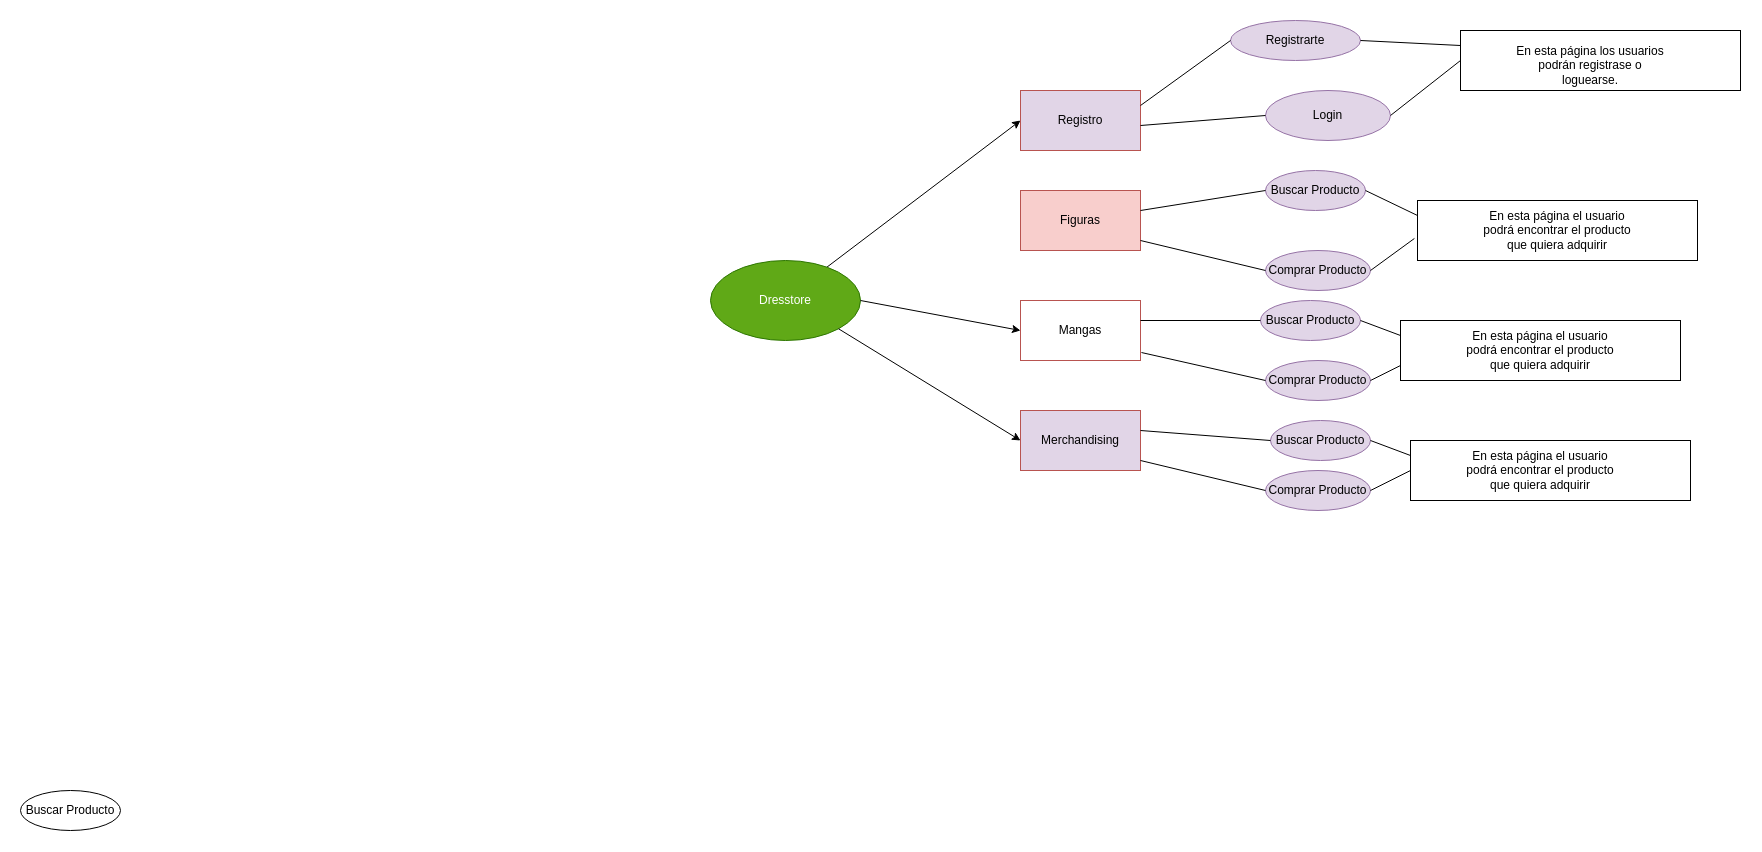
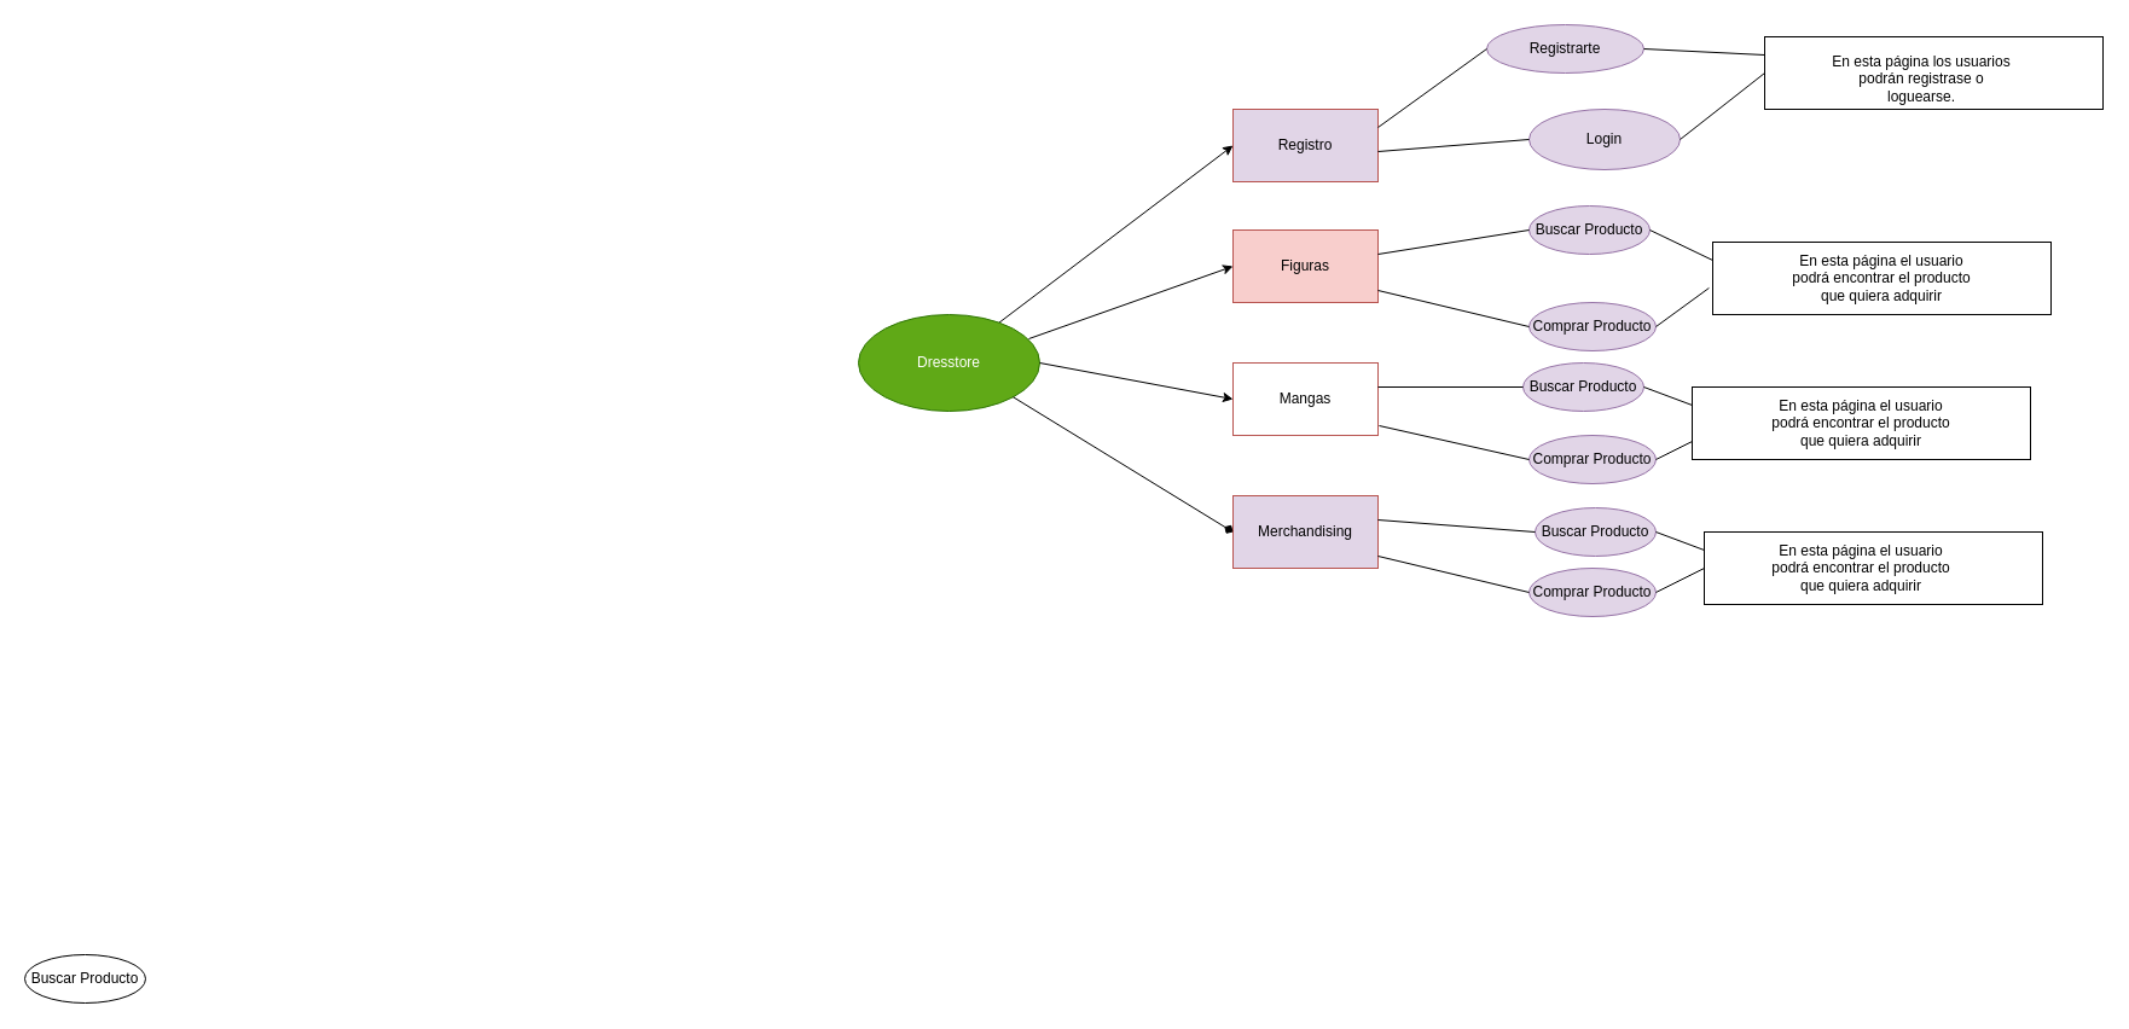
  <mxCell id="0" />
  <mxCell id="1" parent="0" />
  <mxCell id="2" style="rounded=0;orthogonalLoop=1;jettySize=auto;html=1;exitX=0;exitY=0.5;exitDx=0;exitDy=0;entryX=0;entryY=0.5;entryDx=0;entryDy=0;" parent="1" target="4" edge="1"><mxGeometry relative="1" as="geometry"><mxPoint x="822.003" y="269.996" as="sourcePoint" /><mxPoint x="1003.97" y="118.28" as="targetPoint" /></mxGeometry></mxCell>
  <mxCell id="3" value="Dresstore" style="ellipse;whiteSpace=wrap;html=1;fillColor=#60a917;fontColor=#ffffff;strokeColor=#2D7600;" parent="1" vertex="1"><mxGeometry x="710" y="260" width="150" height="80" as="geometry" /></mxCell>
  <mxCell id="4" value="Registro" style="rounded=0;whiteSpace=wrap;html=1;fillColor=#e1d5e7;strokeColor=#b85450;" parent="1" vertex="1"><mxGeometry x="1020" y="90" width="120" height="60" as="geometry" /></mxCell>
  <mxCell id="5" value="Figuras" style="rounded=0;whiteSpace=wrap;html=1;fillColor=#f8cecc;strokeColor=#b85450;" parent="1" vertex="1"><mxGeometry x="1020" y="190" width="120" height="60" as="geometry" /></mxCell>
  <mxCell id="6" value="Mangas" style="rounded=0;whiteSpace=wrap;html=1;fillColor=#ffffff;strokeColor=#b85450;" parent="1" vertex="1"><mxGeometry x="1020" y="300" width="120" height="60" as="geometry" /></mxCell>
  <mxCell id="7" value="Merchandising" style="rounded=0;whiteSpace=wrap;html=1;fillColor=#e1d5e7;strokeColor=#b85450;" parent="1" vertex="1"><mxGeometry x="1020" y="410" width="120" height="60" as="geometry" /></mxCell>
+ <mxCell id="8" value="" style="endArrow=classic;html=1;rounded=0;exitX=0.94;exitY=0.25;exitDx=0;exitDy=0;exitPerimeter=0;entryX=0;entryY=0.5;entryDx=0;entryDy=0;" parent="1" source="3" target="5" edge="1"><mxGeometry width="50" height="50" relative="1" as="geometry"><mxPoint x="860" y="290" as="sourcePoint" /><mxPoint x="910" y="240" as="targetPoint" /></mxGeometry></mxCell>
  <mxCell id="9" value="" style="endArrow=classic;html=1;rounded=0;exitX=1;exitY=0.5;exitDx=0;exitDy=0;entryX=0;entryY=0.5;entryDx=0;entryDy=0;" parent="1" source="3" target="6" edge="1"><mxGeometry width="50" height="50" relative="1" as="geometry"><mxPoint x="870" y="360" as="sourcePoint" /><mxPoint x="920" y="310" as="targetPoint" /></mxGeometry></mxCell>
- <mxCell id="10" value="" style="endArrow=classic;html=1;rounded=0;exitX=1;exitY=1;exitDx=0;exitDy=0;entryX=0;entryY=0.5;entryDx=0;entryDy=0;" parent="1" source="3" target="7" edge="1"><mxGeometry width="50" height="50" relative="1" as="geometry"><mxPoint x="890" y="420" as="sourcePoint" /><mxPoint x="940" y="370" as="targetPoint" /></mxGeometry></mxCell>
+ <mxCell id="10" value="" style="endArrow=diamond;html=1;rounded=0;exitX=1;exitY=1;exitDx=0;exitDy=0;entryX=0;entryY=0.5;entryDx=0;entryDy=0;" parent="1" source="3" target="7" edge="1"><mxGeometry width="50" height="50" relative="1" as="geometry"><mxPoint x="890" y="420" as="sourcePoint" /><mxPoint x="940" y="370" as="targetPoint" /></mxGeometry></mxCell>
  <mxCell id="11" value="Registrarte" style="ellipse;whiteSpace=wrap;html=1;align=center;newEdgeStyle={&quot;edgeStyle&quot;:&quot;entityRelationEdgeStyle&quot;,&quot;startArrow&quot;:&quot;none&quot;,&quot;endArrow&quot;:&quot;none&quot;,&quot;segment&quot;:10,&quot;curved&quot;:1,&quot;sourcePerimeterSpacing&quot;:0,&quot;targetPerimeterSpacing&quot;:0};treeFolding=1;treeMoving=1;fillColor=#e1d5e7;strokeColor=#9673a6;" parent="1" vertex="1"><mxGeometry x="1230" y="20" width="130" height="40" as="geometry" /></mxCell>
  <mxCell id="12" value="" style="endArrow=none;html=1;rounded=0;entryX=0;entryY=0.5;entryDx=0;entryDy=0;exitX=1;exitY=0.25;exitDx=0;exitDy=0;" parent="1" source="4" target="11" edge="1"><mxGeometry relative="1" as="geometry"><mxPoint x="1130" y="110" as="sourcePoint" /><mxPoint x="1290" y="110" as="targetPoint" /></mxGeometry></mxCell>
  <mxCell id="13" value="Login" style="ellipse;whiteSpace=wrap;html=1;align=center;newEdgeStyle={&quot;edgeStyle&quot;:&quot;entityRelationEdgeStyle&quot;,&quot;startArrow&quot;:&quot;none&quot;,&quot;endArrow&quot;:&quot;none&quot;,&quot;segment&quot;:10,&quot;curved&quot;:1,&quot;sourcePerimeterSpacing&quot;:0,&quot;targetPerimeterSpacing&quot;:0};treeFolding=1;treeMoving=1;fillColor=#e1d5e7;strokeColor=#9673a6;" parent="1" vertex="1"><mxGeometry x="1265" y="90" width="125" height="50" as="geometry" /></mxCell>
  <mxCell id="14" value="" style="endArrow=none;html=1;rounded=0;entryX=0;entryY=0.5;entryDx=0;entryDy=0;exitX=1;exitY=0.25;exitDx=0;exitDy=0;" parent="1" target="13" edge="1"><mxGeometry relative="1" as="geometry"><mxPoint x="1140" y="125" as="sourcePoint" /><mxPoint x="1230" as="targetPoint" y="70" /></mxGeometry></mxCell>
  <mxCell id="15" value="Buscar Producto" style="ellipse;whiteSpace=wrap;html=1;align=center;newEdgeStyle={&quot;edgeStyle&quot;:&quot;entityRelationEdgeStyle&quot;,&quot;startArrow&quot;:&quot;none&quot;,&quot;endArrow&quot;:&quot;none&quot;,&quot;segment&quot;:10,&quot;curved&quot;:1,&quot;sourcePerimeterSpacing&quot;:0,&quot;targetPerimeterSpacing&quot;:0};treeFolding=1;treeMoving=1;fillColor=#e1d5e7;strokeColor=#9673a6;" parent="1" vertex="1"><mxGeometry x="1265" y="170" width="100" height="40" as="geometry" /></mxCell>
  <mxCell id="16" value="" style="endArrow=none;html=1;rounded=0;exitX=1;exitY=0.25;exitDx=0;exitDy=0;entryX=0;entryY=0.5;entryDx=0;entryDy=0;" parent="1" target="15" edge="1"><mxGeometry relative="1" as="geometry"><mxPoint x="1140" y="210" as="sourcePoint" /><mxPoint x="1260" y="190" as="targetPoint" /><Array as="points" /></mxGeometry></mxCell>
  <mxCell id="17" value="Comprar Producto" style="ellipse;whiteSpace=wrap;html=1;align=center;newEdgeStyle={&quot;edgeStyle&quot;:&quot;entityRelationEdgeStyle&quot;,&quot;startArrow&quot;:&quot;none&quot;,&quot;endArrow&quot;:&quot;none&quot;,&quot;segment&quot;:10,&quot;curved&quot;:1,&quot;sourcePerimeterSpacing&quot;:0,&quot;targetPerimeterSpacing&quot;:0};treeFolding=1;treeMoving=1;fillColor=#e1d5e7;strokeColor=#9673a6;" parent="1" vertex="1"><mxGeometry x="1265" y="250" width="105" height="40" as="geometry" /></mxCell>
  <mxCell id="18" value="" style="endArrow=none;html=1;rounded=0;entryX=0;entryY=0.5;entryDx=0;entryDy=0;exitX=1;exitY=0.25;exitDx=0;exitDy=0;" parent="1" target="17" edge="1"><mxGeometry relative="1" as="geometry"><mxPoint x="1140" y="240" as="sourcePoint" /><mxPoint x="1270" y="230" as="targetPoint" /><Array as="points" /></mxGeometry></mxCell>
  <mxCell id="19" value="Buscar Producto" style="ellipse;whiteSpace=wrap;html=1;align=center;newEdgeStyle={&quot;edgeStyle&quot;:&quot;entityRelationEdgeStyle&quot;,&quot;startArrow&quot;:&quot;none&quot;,&quot;endArrow&quot;:&quot;none&quot;,&quot;segment&quot;:10,&quot;curved&quot;:1,&quot;sourcePerimeterSpacing&quot;:0,&quot;targetPerimeterSpacing&quot;:0};treeFolding=1;treeMoving=1;" parent="1" vertex="1"><mxGeometry x="20" y="790" width="100" height="40" as="geometry" /></mxCell>
  <mxCell id="20" value="Comprar Producto" style="ellipse;whiteSpace=wrap;html=1;align=center;newEdgeStyle={&quot;edgeStyle&quot;:&quot;entityRelationEdgeStyle&quot;,&quot;startArrow&quot;:&quot;none&quot;,&quot;endArrow&quot;:&quot;none&quot;,&quot;segment&quot;:10,&quot;curved&quot;:1,&quot;sourcePerimeterSpacing&quot;:0,&quot;targetPerimeterSpacing&quot;:0};treeFolding=1;treeMoving=1;fillColor=#e1d5e7;strokeColor=#9673a6;" parent="1" vertex="1"><mxGeometry x="1265" y="360" width="105" height="40" as="geometry" /></mxCell>
  <mxCell id="21" value="" style="endArrow=none;html=1;rounded=0;entryX=0;entryY=0.5;entryDx=0;entryDy=0;exitX=1.008;exitY=0.867;exitDx=0;exitDy=0;exitPerimeter=0;" parent="1" source="6" target="20" edge="1"><mxGeometry relative="1" as="geometry"><mxPoint x="1137.5" y="340" as="sourcePoint" /><mxPoint x="1262.5" y="370" as="targetPoint" /><Array as="points" /></mxGeometry></mxCell>
  <mxCell id="22" value="Buscar Producto" style="ellipse;whiteSpace=wrap;html=1;align=center;newEdgeStyle={&quot;edgeStyle&quot;:&quot;entityRelationEdgeStyle&quot;,&quot;startArrow&quot;:&quot;none&quot;,&quot;endArrow&quot;:&quot;none&quot;,&quot;segment&quot;:10,&quot;curved&quot;:1,&quot;sourcePerimeterSpacing&quot;:0,&quot;targetPerimeterSpacing&quot;:0};treeFolding=1;treeMoving=1;fillColor=#e1d5e7;strokeColor=#9673a6;" parent="1" vertex="1"><mxGeometry x="1260" y="300" width="100" height="40" as="geometry" /></mxCell>
  <mxCell id="23" value="" style="endArrow=none;html=1;rounded=0;exitX=1;exitY=0.25;exitDx=0;exitDy=0;entryX=0;entryY=0.5;entryDx=0;entryDy=0;" parent="1" target="22" edge="1"><mxGeometry relative="1" as="geometry"><mxPoint x="1140" y="320" as="sourcePoint" /><mxPoint x="1265" y="300" as="targetPoint" /><Array as="points" /></mxGeometry></mxCell>
  <mxCell id="24" value="Comprar Producto" style="ellipse;whiteSpace=wrap;html=1;align=center;newEdgeStyle={&quot;edgeStyle&quot;:&quot;entityRelationEdgeStyle&quot;,&quot;startArrow&quot;:&quot;none&quot;,&quot;endArrow&quot;:&quot;none&quot;,&quot;segment&quot;:10,&quot;curved&quot;:1,&quot;sourcePerimeterSpacing&quot;:0,&quot;targetPerimeterSpacing&quot;:0};treeFolding=1;treeMoving=1;fillColor=#e1d5e7;strokeColor=#9673a6;" parent="1" vertex="1"><mxGeometry x="1265" y="470" width="105" height="40" as="geometry" /></mxCell>
  <mxCell id="25" value="" style="endArrow=none;html=1;rounded=0;entryX=0;entryY=0.5;entryDx=0;entryDy=0;exitX=1.008;exitY=0.867;exitDx=0;exitDy=0;exitPerimeter=0;" parent="1" target="24" edge="1"><mxGeometry relative="1" as="geometry"><mxPoint x="1140" y="460" as="sourcePoint" /><mxPoint x="1264" y="488" as="targetPoint" /><Array as="points" /></mxGeometry></mxCell>
  <mxCell id="26" value="Buscar Producto" style="ellipse;whiteSpace=wrap;html=1;align=center;newEdgeStyle={&quot;edgeStyle&quot;:&quot;entityRelationEdgeStyle&quot;,&quot;startArrow&quot;:&quot;none&quot;,&quot;endArrow&quot;:&quot;none&quot;,&quot;segment&quot;:10,&quot;curved&quot;:1,&quot;sourcePerimeterSpacing&quot;:0,&quot;targetPerimeterSpacing&quot;:0};treeFolding=1;treeMoving=1;fillColor=#e1d5e7;strokeColor=#9673a6;" parent="1" vertex="1"><mxGeometry x="1270" y="420" width="100" height="40" as="geometry" /></mxCell>
  <mxCell id="27" value="" style="endArrow=none;html=1;rounded=0;exitX=1;exitY=0.25;exitDx=0;exitDy=0;entryX=0;entryY=0.5;entryDx=0;entryDy=0;" parent="1" target="26" edge="1"><mxGeometry relative="1" as="geometry"><mxPoint x="1140" y="430" as="sourcePoint" /><mxPoint x="1260" y="430" as="targetPoint" /><Array as="points" /></mxGeometry></mxCell>
  <mxCell id="28" value="" style="rounded=0;whiteSpace=wrap;html=1;" vertex="1" parent="1"><mxGeometry x="1460" y="30" width="280" height="60" as="geometry" /></mxCell>
  <mxCell id="29" value="En esta página los usuarios podrán registrase o loguearse." style="text;html=1;strokeColor=none;fillColor=none;align=center;verticalAlign=middle;whiteSpace=wrap;rounded=0;" vertex="1" parent="1"><mxGeometry x="1510" y="50" width="160" height="30" as="geometry" /></mxCell>
  <mxCell id="30" value="" style="endArrow=none;html=1;rounded=0;exitX=1;exitY=0.5;exitDx=0;exitDy=0;entryX=0;entryY=0.25;entryDx=0;entryDy=0;" edge="1" parent="1" source="11" target="28"><mxGeometry width="50" height="50" relative="1" as="geometry"><mxPoint x="1350" y="60" as="sourcePoint" /><mxPoint x="1400" y="10" as="targetPoint" /></mxGeometry></mxCell>
  <mxCell id="31" value="" style="endArrow=none;html=1;rounded=0;exitX=1;exitY=0.5;exitDx=0;exitDy=0;entryX=0;entryY=0.5;entryDx=0;entryDy=0;" edge="1" parent="1" target="28"><mxGeometry width="50" height="50" relative="1" as="geometry"><mxPoint x="1390" y="115" as="sourcePoint" /><mxPoint x="1490" y="100" as="targetPoint" /></mxGeometry></mxCell>
  <mxCell id="32" value="" style="rounded=0;whiteSpace=wrap;html=1;" vertex="1" parent="1"><mxGeometry x="1417" y="200" width="280" height="60" as="geometry" /></mxCell>
  <mxCell id="33" value="En esta página el usuario podrá encontrar el producto que quiera adquirir" style="text;html=1;strokeColor=none;fillColor=none;align=center;verticalAlign=middle;whiteSpace=wrap;rounded=0;" vertex="1" parent="1"><mxGeometry x="1482" y="215" width="150" height="30" as="geometry" /></mxCell>
  <mxCell id="34" value="" style="endArrow=none;html=1;rounded=0;exitX=1;exitY=0.5;exitDx=0;exitDy=0;entryX=0;entryY=0.25;entryDx=0;entryDy=0;" edge="1" parent="1" source="15" target="32"><mxGeometry width="50" height="50" relative="1" as="geometry"><mxPoint x="1365" y="192.5" as="sourcePoint" /><mxPoint x="1465" y="187.5" as="targetPoint" /></mxGeometry></mxCell>
  <mxCell id="35" value="" style="endArrow=none;html=1;rounded=0;exitX=1;exitY=0.5;exitDx=0;exitDy=0;entryX=-0.011;entryY=0.633;entryDx=0;entryDy=0;entryPerimeter=0;" edge="1" parent="1" source="17" target="32"><mxGeometry width="50" height="50" relative="1" as="geometry"><mxPoint x="1380" y="272.5" as="sourcePoint" /><mxPoint x="1480" y="267.5" as="targetPoint" /></mxGeometry></mxCell>
  <mxCell id="36" value="" style="rounded=0;whiteSpace=wrap;html=1;" vertex="1" parent="1"><mxGeometry x="1400" y="320" width="280" height="60" as="geometry" /></mxCell>
  <mxCell id="37" value="En esta página el usuario podrá encontrar el producto que quiera adquirir" style="text;html=1;strokeColor=none;fillColor=none;align=center;verticalAlign=middle;whiteSpace=wrap;rounded=0;" vertex="1" parent="1"><mxGeometry x="1465" y="335" width="150" height="30" as="geometry" /></mxCell>
  <mxCell id="38" value="" style="endArrow=none;html=1;rounded=0;entryX=0;entryY=0.25;entryDx=0;entryDy=0;" edge="1" parent="1" target="36"><mxGeometry width="50" height="50" relative="1" as="geometry"><mxPoint x="1360" y="320" as="sourcePoint" /><mxPoint x="1412" y="345" as="targetPoint" /></mxGeometry></mxCell>
  <mxCell id="39" value="" style="endArrow=none;html=1;rounded=0;entryX=0;entryY=0.75;entryDx=0;entryDy=0;" edge="1" parent="1" target="36"><mxGeometry width="50" height="50" relative="1" as="geometry"><mxPoint x="1370" y="380" as="sourcePoint" /><mxPoint x="1414" y="348" as="targetPoint" /></mxGeometry></mxCell>
  <mxCell id="40" value="" style="rounded=0;whiteSpace=wrap;html=1;" vertex="1" parent="1"><mxGeometry x="1410" y="440" width="280" height="60" as="geometry" /></mxCell>
  <mxCell id="41" value="En esta página el usuario podrá encontrar el producto que quiera adquirir" style="text;html=1;strokeColor=none;fillColor=none;align=center;verticalAlign=middle;whiteSpace=wrap;rounded=0;" vertex="1" parent="1"><mxGeometry x="1465" y="455" width="150" height="30" as="geometry" /></mxCell>
  <mxCell id="42" value="" style="endArrow=none;html=1;rounded=0;entryX=0;entryY=0.25;entryDx=0;entryDy=0;exitX=1;exitY=0.5;exitDx=0;exitDy=0;exitPerimeter=0;" edge="1" parent="1" source="26" target="40"><mxGeometry width="50" height="50" relative="1" as="geometry"><mxPoint x="1377" y="440" as="sourcePoint" /><mxPoint x="1417" y="455" as="targetPoint" /></mxGeometry></mxCell>
  <mxCell id="43" value="" style="endArrow=none;html=1;rounded=0;entryX=0;entryY=0.5;entryDx=0;entryDy=0;exitX=1;exitY=0.5;exitDx=0;exitDy=0;" edge="1" parent="1" source="24" target="40"><mxGeometry width="50" height="50" relative="1" as="geometry"><mxPoint x="1380" y="390" as="sourcePoint" /><mxPoint x="1410" y="375" as="targetPoint" /></mxGeometry></mxCell>
